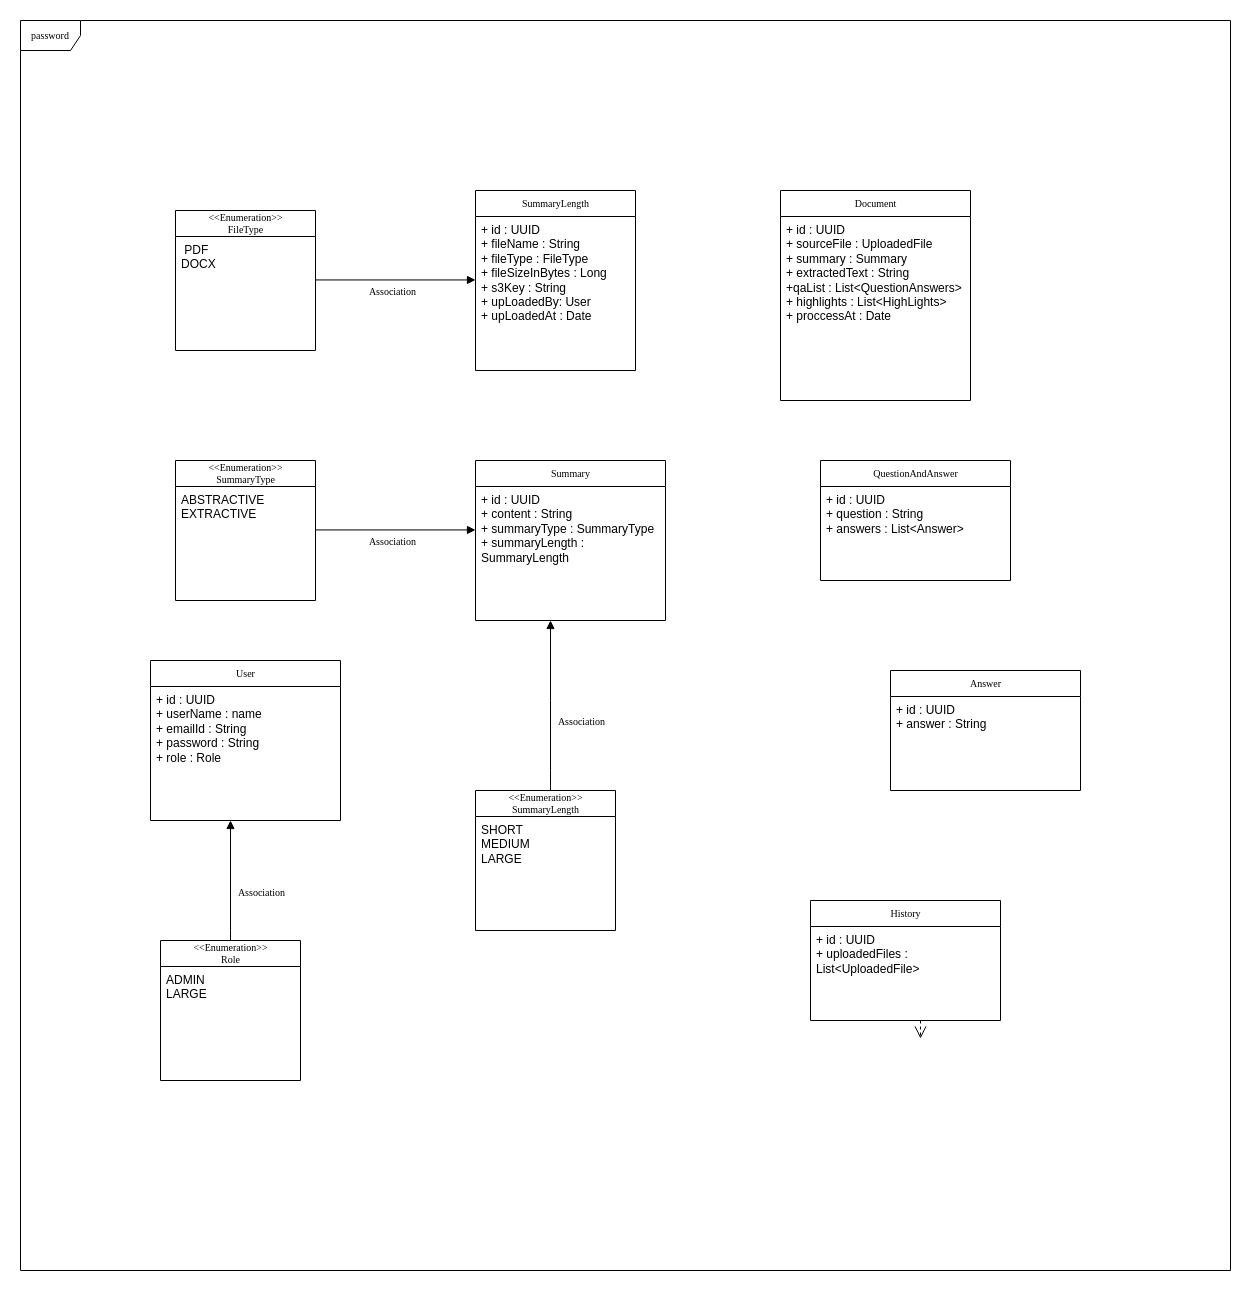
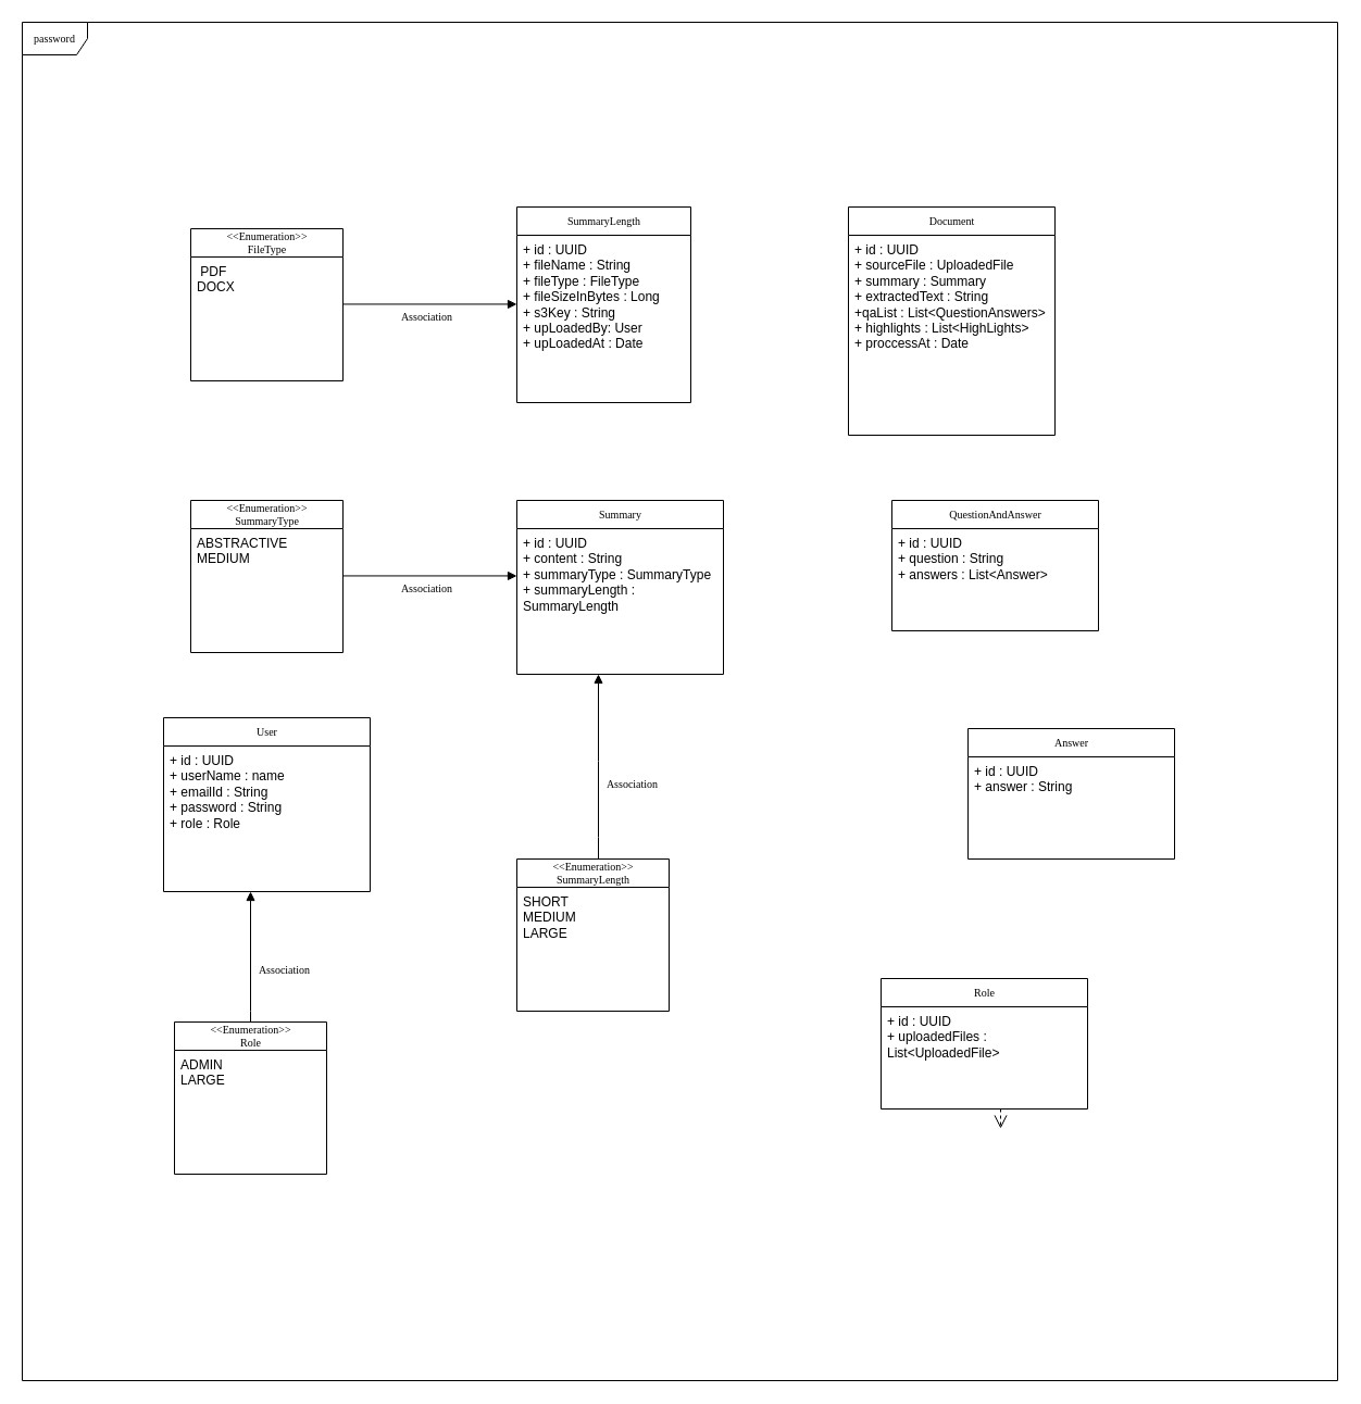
  <mxCell id="0" />
  <mxCell id="1" parent="0" />
  <mxCell id="2" value="password" style="shape=umlFrame;whiteSpace=wrap;html=1;rounded=0;shadow=0;comic=0;labelBackgroundColor=none;strokeWidth=1;fontFamily=Verdana;fontSize=10;align=center;" parent="1" vertex="1"><mxGeometry x="20" y="20" width="1210" height="1250" as="geometry" /></mxCell>
  <mxCell id="3" style="edgeStyle=orthogonalEdgeStyle;rounded=0;html=1;dashed=1;labelBackgroundColor=none;startFill=0;endArrow=open;endFill=0;endSize=10;fontFamily=Verdana;fontSize=10;" parent="1" edge="1"><mxGeometry relative="1" as="geometry"><Array as="points" /><mxPoint x="920" y="1014" as="sourcePoint" /><mxPoint x="920" y="1038" as="targetPoint" /></mxGeometry></mxCell>
  <mxCell id="4" value="SummaryLength" style="swimlane;html=1;fontStyle=0;childLayout=stackLayout;horizontal=1;startSize=26;fillColor=none;horizontalStack=0;resizeParent=1;resizeLast=0;collapsible=1;marginBottom=0;swimlaneFillColor=#ffffff;rounded=0;shadow=0;comic=0;labelBackgroundColor=none;strokeWidth=1;fontFamily=Verdana;fontSize=10;align=center;" parent="1" vertex="1"><mxGeometry x="475" y="190" width="160" height="180" as="geometry" /></mxCell>
  <mxCell id="5" value="+ id : UUID&lt;div&gt;+ fileName : String&lt;/div&gt;&lt;div&gt;+ fileType : FileType&lt;/div&gt;&lt;div&gt;+&amp;nbsp;fileSizeInBytes : Long&lt;/div&gt;&lt;div&gt;+ s3Key : String&lt;/div&gt;&lt;div&gt;+ upLoadedBy: User&lt;/div&gt;&lt;div&gt;+ upLoadedAt : Date&lt;/div&gt;&lt;div&gt;&lt;br&gt;&lt;/div&gt;&lt;div&gt;&lt;br&gt;&lt;/div&gt;" style="text;html=1;strokeColor=none;fillColor=none;align=left;verticalAlign=top;spacingLeft=4;spacingRight=4;whiteSpace=wrap;overflow=hidden;rotatable=0;points=[[0,0.5],[1,0.5]];portConstraint=eastwest;" parent="4" vertex="1"><mxGeometry y="26" width="160" height="114" as="geometry" /></mxCell>
  <mxCell id="6" value="Document" style="swimlane;html=1;fontStyle=0;childLayout=stackLayout;horizontal=1;startSize=26;fillColor=none;horizontalStack=0;resizeParent=1;resizeLast=0;collapsible=1;marginBottom=0;swimlaneFillColor=#ffffff;rounded=0;shadow=0;comic=0;labelBackgroundColor=none;strokeWidth=1;fontFamily=Verdana;fontSize=10;align=center;" parent="1" vertex="1"><mxGeometry x="780" y="190" width="190" height="210" as="geometry" /></mxCell>
  <mxCell id="7" value="+ id : UUID&lt;div&gt;+ sourceFile : UploadedFile&lt;/div&gt;&lt;div&gt;+ summary : Summary&lt;/div&gt;&lt;div&gt;+ extractedText : String&lt;/div&gt;&lt;div&gt;+qaList : List&amp;lt;QuestionAnswers&amp;gt;&lt;/div&gt;&lt;div&gt;+ highlights : List&amp;lt;HighLights&amp;gt;&lt;/div&gt;&lt;div&gt;+ proccessAt : Date&lt;/div&gt;" style="text;html=1;strokeColor=none;fillColor=none;align=left;verticalAlign=top;spacingLeft=4;spacingRight=4;whiteSpace=wrap;overflow=hidden;rotatable=0;points=[[0,0.5],[1,0.5]];portConstraint=eastwest;" parent="6" vertex="1"><mxGeometry y="26" width="190" height="184" as="geometry" /></mxCell>
  <mxCell id="8" value="Summary" style="swimlane;html=1;fontStyle=0;childLayout=stackLayout;horizontal=1;startSize=26;fillColor=none;horizontalStack=0;resizeParent=1;resizeLast=0;collapsible=1;marginBottom=0;swimlaneFillColor=#ffffff;rounded=0;shadow=0;comic=0;labelBackgroundColor=none;strokeWidth=1;fontFamily=Verdana;fontSize=10;align=center;" vertex="1" parent="1"><mxGeometry x="475" y="460" width="190" height="160" as="geometry" /></mxCell>
  <mxCell id="9" value="+ id : UUID&lt;div&gt;+ content : String&lt;br&gt;&lt;div&gt;+ summaryType : SummaryType&lt;br&gt;+ summaryLength : SummaryLength&lt;/div&gt;&lt;div&gt;&lt;br&gt;&lt;/div&gt;&lt;/div&gt;" style="text;html=1;strokeColor=none;fillColor=none;align=left;verticalAlign=top;spacingLeft=4;spacingRight=4;whiteSpace=wrap;overflow=hidden;rotatable=0;points=[[0,0.5],[1,0.5]];portConstraint=eastwest;" vertex="1" parent="8"><mxGeometry y="26" width="190" height="134" as="geometry" /></mxCell>
  <mxCell id="10" value="QuestionAndAnswer" style="swimlane;html=1;fontStyle=0;childLayout=stackLayout;horizontal=1;startSize=26;fillColor=none;horizontalStack=0;resizeParent=1;resizeLast=0;collapsible=1;marginBottom=0;swimlaneFillColor=#ffffff;rounded=0;shadow=0;comic=0;labelBackgroundColor=none;strokeWidth=1;fontFamily=Verdana;fontSize=10;align=center;" vertex="1" parent="1"><mxGeometry x="820" y="460" width="190" height="120" as="geometry" /></mxCell>
  <mxCell id="11" value="+ id : UUID&lt;div&gt;+&amp;nbsp;&lt;span style=&quot;background-color: transparent; color: light-dark(rgb(0, 0, 0), rgb(255, 255, 255));&quot;&gt;question : String&lt;/span&gt;&lt;/div&gt;&lt;div&gt;+ answers : List&amp;lt;Answer&amp;gt;&lt;/div&gt;" style="text;html=1;strokeColor=none;fillColor=none;align=left;verticalAlign=top;spacingLeft=4;spacingRight=4;whiteSpace=wrap;overflow=hidden;rotatable=0;points=[[0,0.5],[1,0.5]];portConstraint=eastwest;" vertex="1" parent="10"><mxGeometry y="26" width="190" height="94" as="geometry" /></mxCell>
  <mxCell id="12" value="Answer" style="swimlane;html=1;fontStyle=0;childLayout=stackLayout;horizontal=1;startSize=26;fillColor=none;horizontalStack=0;resizeParent=1;resizeLast=0;collapsible=1;marginBottom=0;swimlaneFillColor=#ffffff;rounded=0;shadow=0;comic=0;labelBackgroundColor=none;strokeWidth=1;fontFamily=Verdana;fontSize=10;align=center;" vertex="1" parent="1"><mxGeometry x="890" y="670" width="190" height="120" as="geometry" /></mxCell>
  <mxCell id="13" value="+ id : UUID&lt;div&gt;+ answer : String&lt;/div&gt;" style="text;html=1;strokeColor=none;fillColor=none;align=left;verticalAlign=top;spacingLeft=4;spacingRight=4;whiteSpace=wrap;overflow=hidden;rotatable=0;points=[[0,0.5],[1,0.5]];portConstraint=eastwest;" vertex="1" parent="12"><mxGeometry y="26" width="190" height="54" as="geometry" /></mxCell>
  <mxCell id="14" value="User" style="swimlane;html=1;fontStyle=0;childLayout=stackLayout;horizontal=1;startSize=26;fillColor=none;horizontalStack=0;resizeParent=1;resizeLast=0;collapsible=1;marginBottom=0;swimlaneFillColor=#ffffff;rounded=0;shadow=0;comic=0;labelBackgroundColor=none;strokeWidth=1;fontFamily=Verdana;fontSize=10;align=center;" vertex="1" parent="1"><mxGeometry x="150" y="660" width="190" height="160" as="geometry" /></mxCell>
  <mxCell id="15" value="+ id : UUID&lt;div&gt;+ userName : name&lt;/div&gt;&lt;div&gt;+ emailId : String&amp;nbsp;&lt;/div&gt;&lt;div&gt;+ password : String&lt;/div&gt;&lt;div&gt;+ role : Role&lt;/div&gt;" style="text;html=1;strokeColor=none;fillColor=none;align=left;verticalAlign=top;spacingLeft=4;spacingRight=4;whiteSpace=wrap;overflow=hidden;rotatable=0;points=[[0,0.5],[1,0.5]];portConstraint=eastwest;" vertex="1" parent="14"><mxGeometry y="26" width="190" height="134" as="geometry" /></mxCell>
  <mxCell id="16" value="&lt;div&gt;&amp;lt;&amp;lt;Enumeration&amp;gt;&amp;gt;&lt;/div&gt;FileType" style="swimlane;html=1;fontStyle=0;childLayout=stackLayout;horizontal=1;startSize=26;fillColor=none;horizontalStack=0;resizeParent=1;resizeLast=0;collapsible=1;marginBottom=0;swimlaneFillColor=#ffffff;rounded=0;shadow=0;comic=0;labelBackgroundColor=none;strokeWidth=1;fontFamily=Verdana;fontSize=10;align=center;" vertex="1" parent="1"><mxGeometry x="175" y="210" width="140" height="140" as="geometry" /></mxCell>
  <mxCell id="17" value="&amp;nbsp;PDF&lt;br&gt;DOCX" style="text;html=1;strokeColor=none;fillColor=none;align=left;verticalAlign=top;spacingLeft=4;spacingRight=4;whiteSpace=wrap;overflow=hidden;rotatable=0;points=[[0,0.5],[1,0.5]];portConstraint=eastwest;" vertex="1" parent="16"><mxGeometry y="26" width="140" height="114" as="geometry" /></mxCell>
  <mxCell id="18" value="&lt;div&gt;&amp;lt;&amp;lt;Enumeration&amp;gt;&amp;gt;&lt;/div&gt;SummaryType" style="swimlane;html=1;fontStyle=0;childLayout=stackLayout;horizontal=1;startSize=26;fillColor=none;horizontalStack=0;resizeParent=1;resizeLast=0;collapsible=1;marginBottom=0;swimlaneFillColor=#ffffff;rounded=0;shadow=0;comic=0;labelBackgroundColor=none;strokeWidth=1;fontFamily=Verdana;fontSize=10;align=center;" vertex="1" parent="1"><mxGeometry x="175" y="460" width="140" height="140" as="geometry" /></mxCell>
- <mxCell id="19" value="ABSTRACTIVE&lt;div&gt;EXTRACTIVE&lt;/div&gt;" style="text;html=1;strokeColor=none;fillColor=none;align=left;verticalAlign=top;spacingLeft=4;spacingRight=4;whiteSpace=wrap;overflow=hidden;rotatable=0;points=[[0,0.5],[1,0.5]];portConstraint=eastwest;" vertex="1" parent="18"><mxGeometry y="26" width="140" height="114" as="geometry" /></mxCell>
+ <mxCell id="19" value="ABSTRACTIVE&lt;div&gt;MEDIUM&lt;/div&gt;" style="text;html=1;strokeColor=none;fillColor=none;align=left;verticalAlign=top;spacingLeft=4;spacingRight=4;whiteSpace=wrap;overflow=hidden;rotatable=0;points=[[0,0.5],[1,0.5]];portConstraint=eastwest;" vertex="1" parent="18"><mxGeometry y="26" width="140" height="114" as="geometry" /></mxCell>
  <mxCell id="20" value="&lt;div&gt;&amp;lt;&amp;lt;Enumeration&amp;gt;&amp;gt;&lt;/div&gt;SummaryLength" style="swimlane;html=1;fontStyle=0;childLayout=stackLayout;horizontal=1;startSize=26;fillColor=none;horizontalStack=0;resizeParent=1;resizeLast=0;collapsible=1;marginBottom=0;swimlaneFillColor=#ffffff;rounded=0;shadow=0;comic=0;labelBackgroundColor=none;strokeWidth=1;fontFamily=Verdana;fontSize=10;align=center;" vertex="1" parent="1"><mxGeometry x="475" y="790" width="140" height="140" as="geometry" /></mxCell>
  <mxCell id="21" value="SHORT&lt;div&gt;MEDIUM&lt;/div&gt;&lt;div&gt;LARGE&lt;/div&gt;" style="text;html=1;strokeColor=none;fillColor=none;align=left;verticalAlign=top;spacingLeft=4;spacingRight=4;whiteSpace=wrap;overflow=hidden;rotatable=0;points=[[0,0.5],[1,0.5]];portConstraint=eastwest;" vertex="1" parent="20"><mxGeometry y="26" width="140" height="114" as="geometry" /></mxCell>
  <mxCell id="22" value="" style="endArrow=block;endFill=1;html=1;edgeStyle=orthogonalEdgeStyle;align=left;verticalAlign=top;rounded=0;fontFamily=Verdana;fontSize=10;fontColor=default;labelBackgroundColor=none;" edge="1" parent="1"><mxGeometry x="-1" relative="1" as="geometry"><mxPoint x="315" y="529.44" as="sourcePoint" /><mxPoint x="475" y="529.44" as="targetPoint" /><Array as="points"><mxPoint x="315" y="529.44" /></Array></mxGeometry></mxCell>
  <mxCell id="23" value="Association" style="edgeLabel;html=1;align=center;verticalAlign=middle;resizable=0;points=[];rounded=0;shadow=0;comic=0;strokeColor=default;strokeWidth=1;fontFamily=Verdana;fontSize=10;fontColor=default;labelBackgroundColor=none;fillColor=default;" vertex="1" connectable="0" parent="22"><mxGeometry x="-0.035" y="-2" relative="1" as="geometry"><mxPoint x="-1" y="9" as="offset" /></mxGeometry></mxCell>
  <mxCell id="24" value="" style="endArrow=block;endFill=1;html=1;edgeStyle=orthogonalEdgeStyle;align=left;verticalAlign=top;rounded=0;fontFamily=Verdana;fontSize=10;fontColor=default;labelBackgroundColor=none;exitX=0.5;exitY=0;exitDx=0;exitDy=0;" edge="1" parent="1" source="20" target="9"><mxGeometry x="-1" relative="1" as="geometry"><mxPoint x="550" y="696.667" as="sourcePoint" /><mxPoint x="390" y="696.667" as="targetPoint" /><Array as="points"><mxPoint x="550" y="770" /><mxPoint x="550" y="770" /><mxPoint x="550" y="700" /><mxPoint x="550" y="700" /></Array></mxGeometry></mxCell>
  <mxCell id="25" value="Association" style="edgeLabel;html=1;align=center;verticalAlign=middle;resizable=0;points=[];rounded=0;shadow=0;comic=0;strokeColor=default;strokeWidth=1;fontFamily=Verdana;fontSize=10;fontColor=default;labelBackgroundColor=none;fillColor=default;" vertex="1" connectable="0" parent="24"><mxGeometry x="-0.035" y="-2" relative="1" as="geometry"><mxPoint x="28" y="9" as="offset" /></mxGeometry></mxCell>
  <mxCell id="26" value="" style="endArrow=block;endFill=1;html=1;edgeStyle=orthogonalEdgeStyle;align=left;verticalAlign=top;rounded=0;fontFamily=Verdana;fontSize=10;fontColor=default;labelBackgroundColor=none;" edge="1" parent="1"><mxGeometry x="-1" relative="1" as="geometry"><mxPoint x="315" y="279.44" as="sourcePoint" /><mxPoint x="475" y="279.44" as="targetPoint" /><Array as="points"><mxPoint x="315" y="279.44" /></Array></mxGeometry></mxCell>
  <mxCell id="27" value="Association" style="edgeLabel;html=1;align=center;verticalAlign=middle;resizable=0;points=[];rounded=0;shadow=0;comic=0;strokeColor=default;strokeWidth=1;fontFamily=Verdana;fontSize=10;fontColor=default;labelBackgroundColor=none;fillColor=default;" vertex="1" connectable="0" parent="26"><mxGeometry x="-0.035" y="-2" relative="1" as="geometry"><mxPoint x="-1" y="9" as="offset" /></mxGeometry></mxCell>
  <mxCell id="28" value="&lt;div&gt;&amp;lt;&amp;lt;Enumeration&amp;gt;&amp;gt;&lt;/div&gt;Role" style="swimlane;html=1;fontStyle=0;childLayout=stackLayout;horizontal=1;startSize=26;fillColor=none;horizontalStack=0;resizeParent=1;resizeLast=0;collapsible=1;marginBottom=0;swimlaneFillColor=#ffffff;rounded=0;shadow=0;comic=0;labelBackgroundColor=none;strokeWidth=1;fontFamily=Verdana;fontSize=10;align=center;" vertex="1" parent="1"><mxGeometry x="160" y="940" width="140" height="140" as="geometry" /></mxCell>
  <mxCell id="29" value="ADMIN&lt;br&gt;LARGE" style="text;html=1;strokeColor=none;fillColor=none;align=left;verticalAlign=top;spacingLeft=4;spacingRight=4;whiteSpace=wrap;overflow=hidden;rotatable=0;points=[[0,0.5],[1,0.5]];portConstraint=eastwest;" vertex="1" parent="28"><mxGeometry y="26" width="140" height="114" as="geometry" /></mxCell>
  <mxCell id="30" value="" style="endArrow=block;endFill=1;html=1;edgeStyle=orthogonalEdgeStyle;align=left;verticalAlign=top;rounded=0;fontFamily=Verdana;fontSize=10;fontColor=default;labelBackgroundColor=none;" edge="1" parent="1"><mxGeometry x="-1" relative="1" as="geometry"><mxPoint x="230" y="940" as="sourcePoint" /><mxPoint x="230" y="820" as="targetPoint" /><Array as="points"><mxPoint x="230" y="930" /><mxPoint x="230" y="930" /></Array></mxGeometry></mxCell>
  <mxCell id="31" value="Association" style="edgeLabel;html=1;align=center;verticalAlign=middle;resizable=0;points=[];rounded=0;shadow=0;comic=0;strokeColor=default;strokeWidth=1;fontFamily=Verdana;fontSize=10;fontColor=default;labelBackgroundColor=none;fillColor=default;" vertex="1" connectable="0" parent="30"><mxGeometry x="-0.035" y="-2" relative="1" as="geometry"><mxPoint x="28" y="9" as="offset" /></mxGeometry></mxCell>
- <mxCell id="32" value="History" style="swimlane;html=1;fontStyle=0;childLayout=stackLayout;horizontal=1;startSize=26;fillColor=none;horizontalStack=0;resizeParent=1;resizeLast=0;collapsible=1;marginBottom=0;swimlaneFillColor=#ffffff;rounded=0;shadow=0;comic=0;labelBackgroundColor=none;strokeWidth=1;fontFamily=Verdana;fontSize=10;align=center;" vertex="1" parent="1"><mxGeometry x="810" y="900" width="190" height="120" as="geometry" /></mxCell>
+ <mxCell id="32" value="Role" style="swimlane;html=1;fontStyle=0;childLayout=stackLayout;horizontal=1;startSize=26;fillColor=none;horizontalStack=0;resizeParent=1;resizeLast=0;collapsible=1;marginBottom=0;swimlaneFillColor=#ffffff;rounded=0;shadow=0;comic=0;labelBackgroundColor=none;strokeWidth=1;fontFamily=Verdana;fontSize=10;align=center;" vertex="1" parent="1"><mxGeometry x="810" y="900" width="190" height="120" as="geometry" /></mxCell>
  <mxCell id="33" value="+ id : UUID&lt;div&gt;+ uploadedFiles : List&amp;lt;UploadedFile&amp;gt;&lt;/div&gt;" style="text;html=1;strokeColor=none;fillColor=none;align=left;verticalAlign=top;spacingLeft=4;spacingRight=4;whiteSpace=wrap;overflow=hidden;rotatable=0;points=[[0,0.5],[1,0.5]];portConstraint=eastwest;" vertex="1" parent="32"><mxGeometry y="26" width="190" height="54" as="geometry" /></mxCell>
